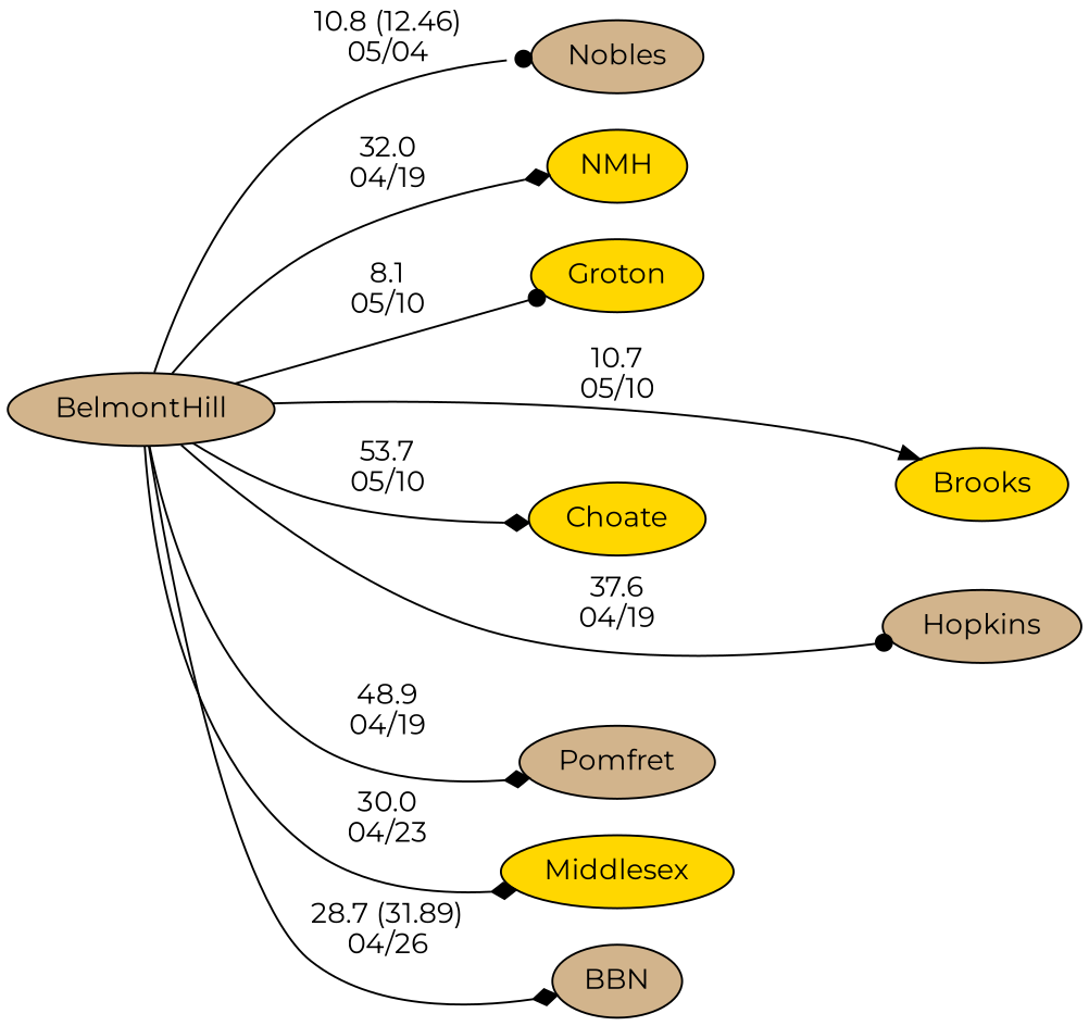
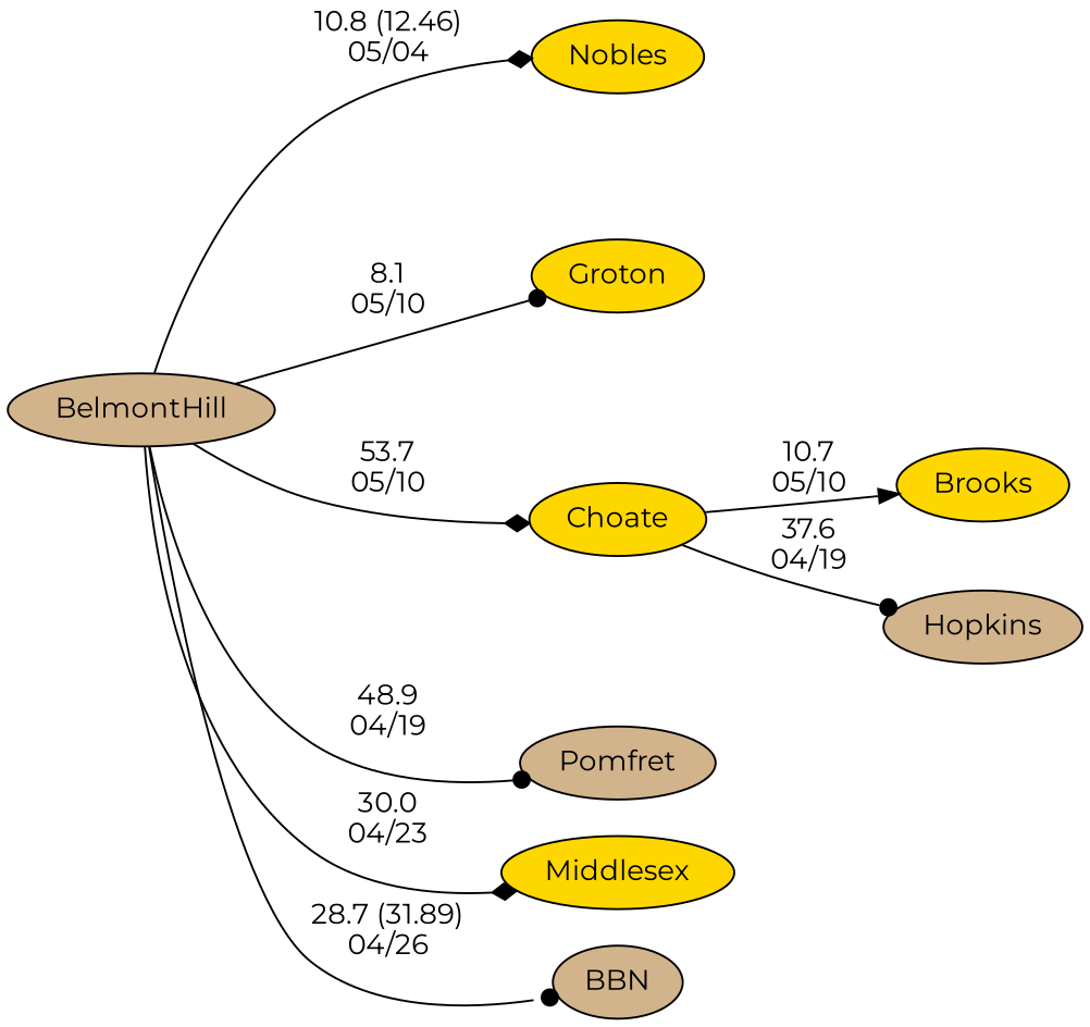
  digraph {
    fontname=Montserrat
    rankdir=LR
    node [fillcolor=tan fontname=Montserrat style=filled]
    edge [arrowhead=diamond fontname=Montserrat random=random weight=90]
-   Nobles
+   Nobles [fillcolor=gold]
    BelmontHill
-   NMH [fillcolor=gold]
    Groton [fillcolor=gold]
    Choate [fillcolor=gold]
    Brooks [fillcolor=gold]
    Hopkins
    Pomfret
    Middlesex [fillcolor=gold]
    BBN
-   BelmontHill -> Nobles [arrowhead=dot label="10.8 (12.46)\n05/04"]
-   BelmontHill -> NMH [label="32.0\n04/19" weight=68]
+   BelmontHill -> Nobles [label="10.8 (12.46)\n05/04"]
    BelmontHill -> Groton [arrowhead=dot label="8.1\n05/10" weight=92]
    BelmontHill -> Choate [label="53.7\n05/10" weight=47]
-   BelmontHill -> Brooks [arrowhead=normal label="10.7\n05/10"]
-   BelmontHill -> Hopkins [arrowhead=dot label="37.6\n04/19" weight=63]
-   BelmontHill -> Pomfret [label="48.9\n04/19" weight=52]
+   Choate -> Brooks [arrowhead=normal label="10.7\n05/10"]
+   Choate -> Hopkins [arrowhead=dot label="37.6\n04/19" weight=63]
+   BelmontHill -> Pomfret [arrowhead=dot label="48.9\n04/19" weight=52]
    BelmontHill -> Middlesex [label="30.0\n04/23" weight=70]
-   BelmontHill -> BBN [label="28.7 (31.89)\n04/26" weight=72]
+   BelmontHill -> BBN [arrowhead=dot label="28.7 (31.89)\n04/26" weight=72]
  }
